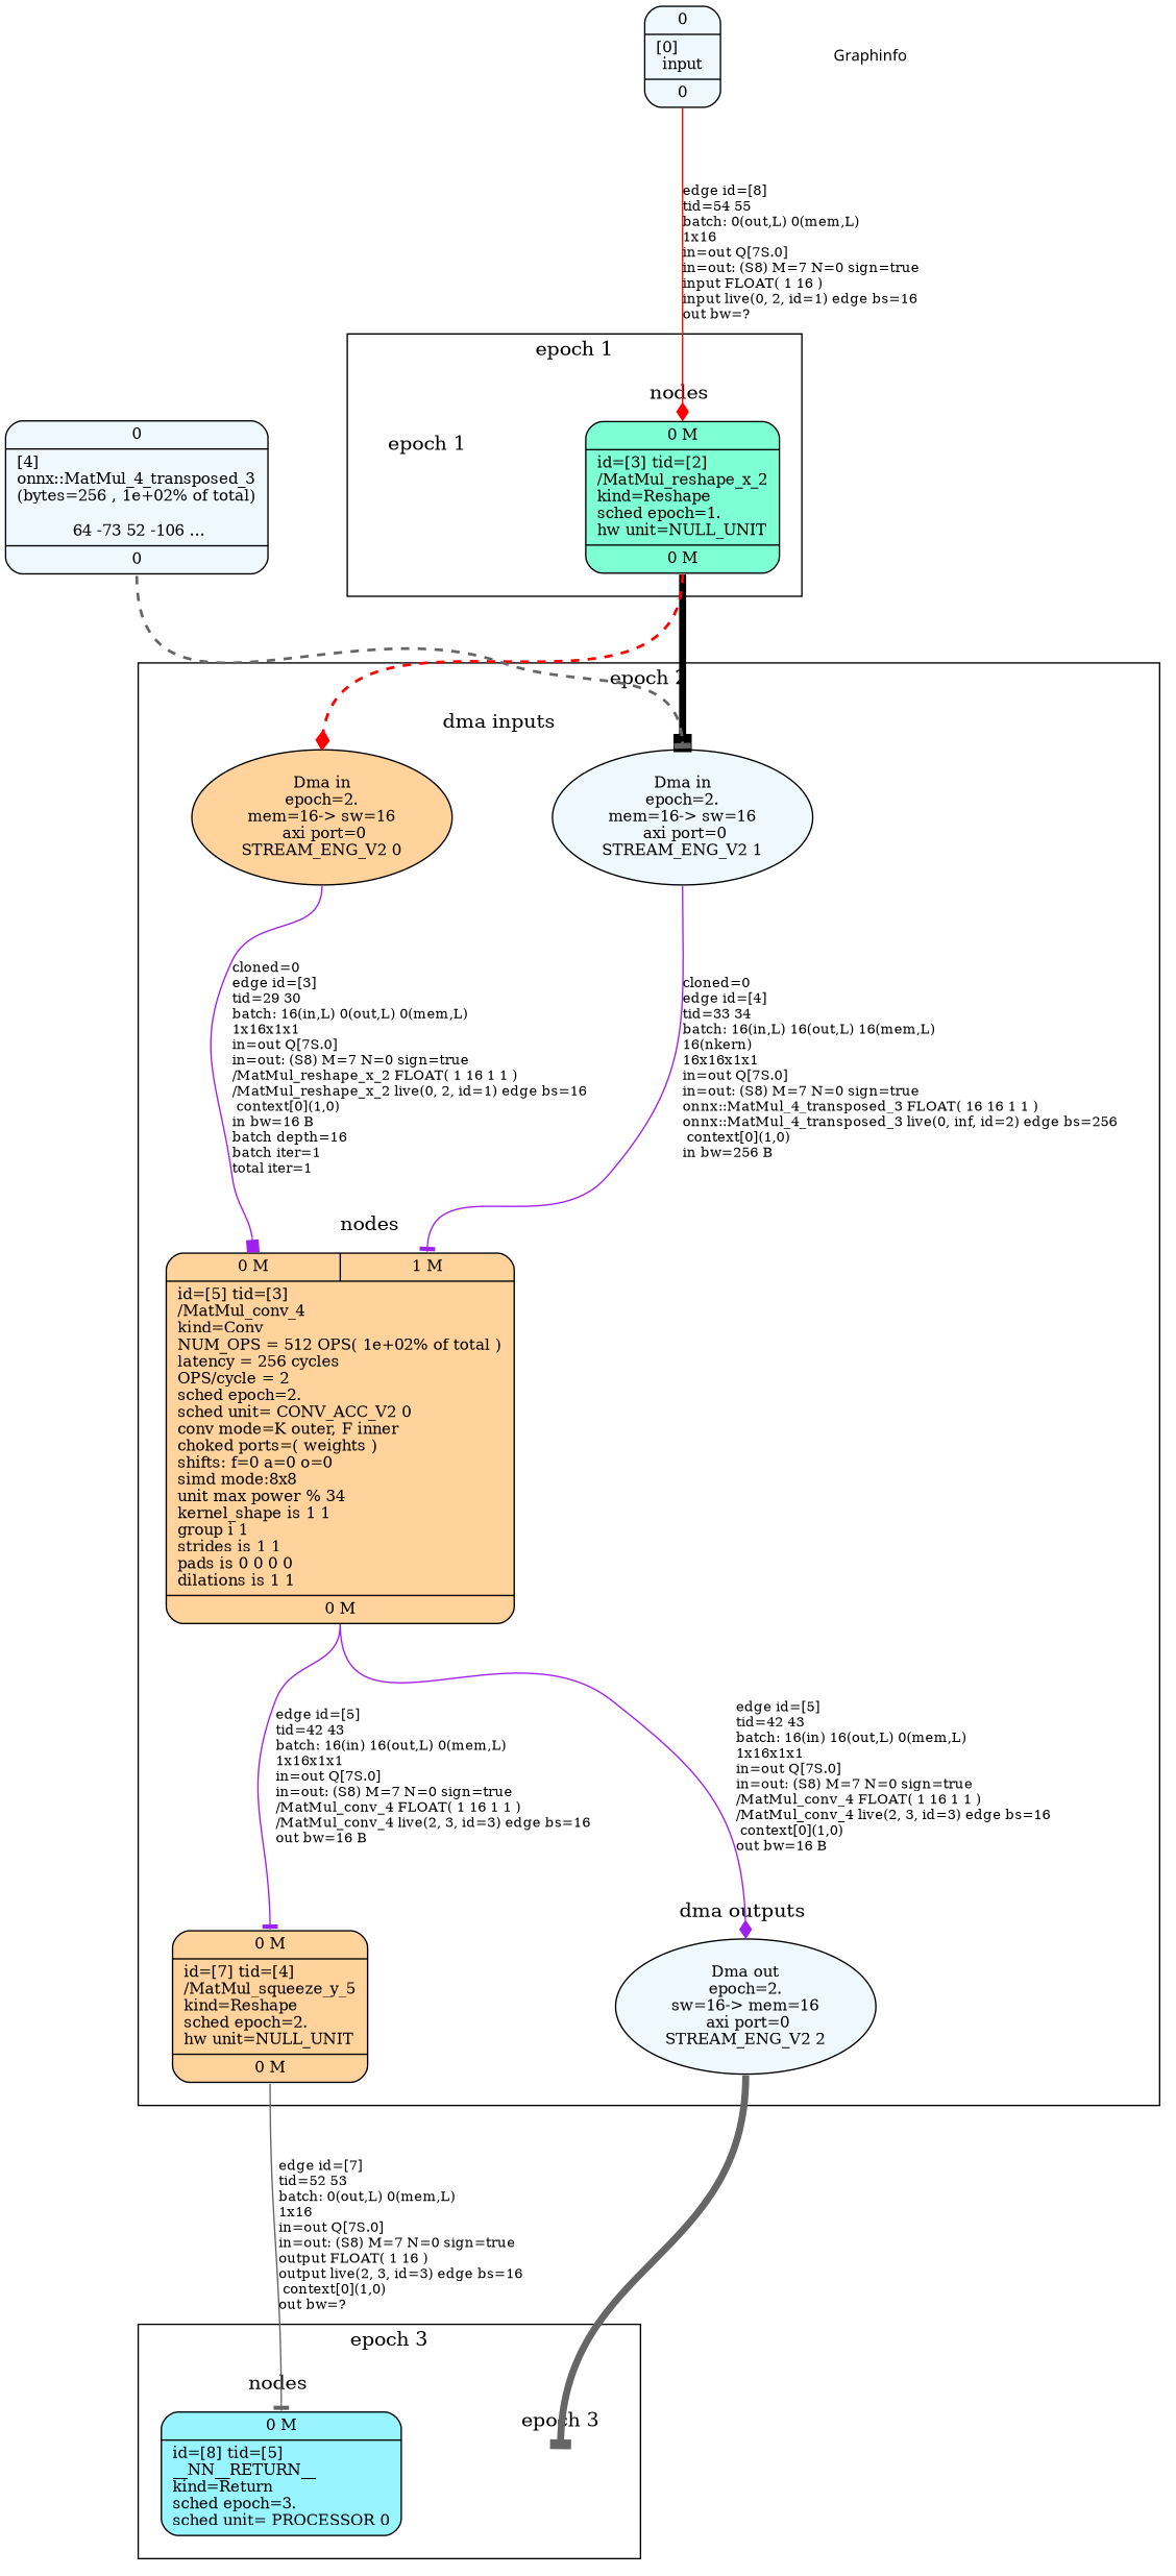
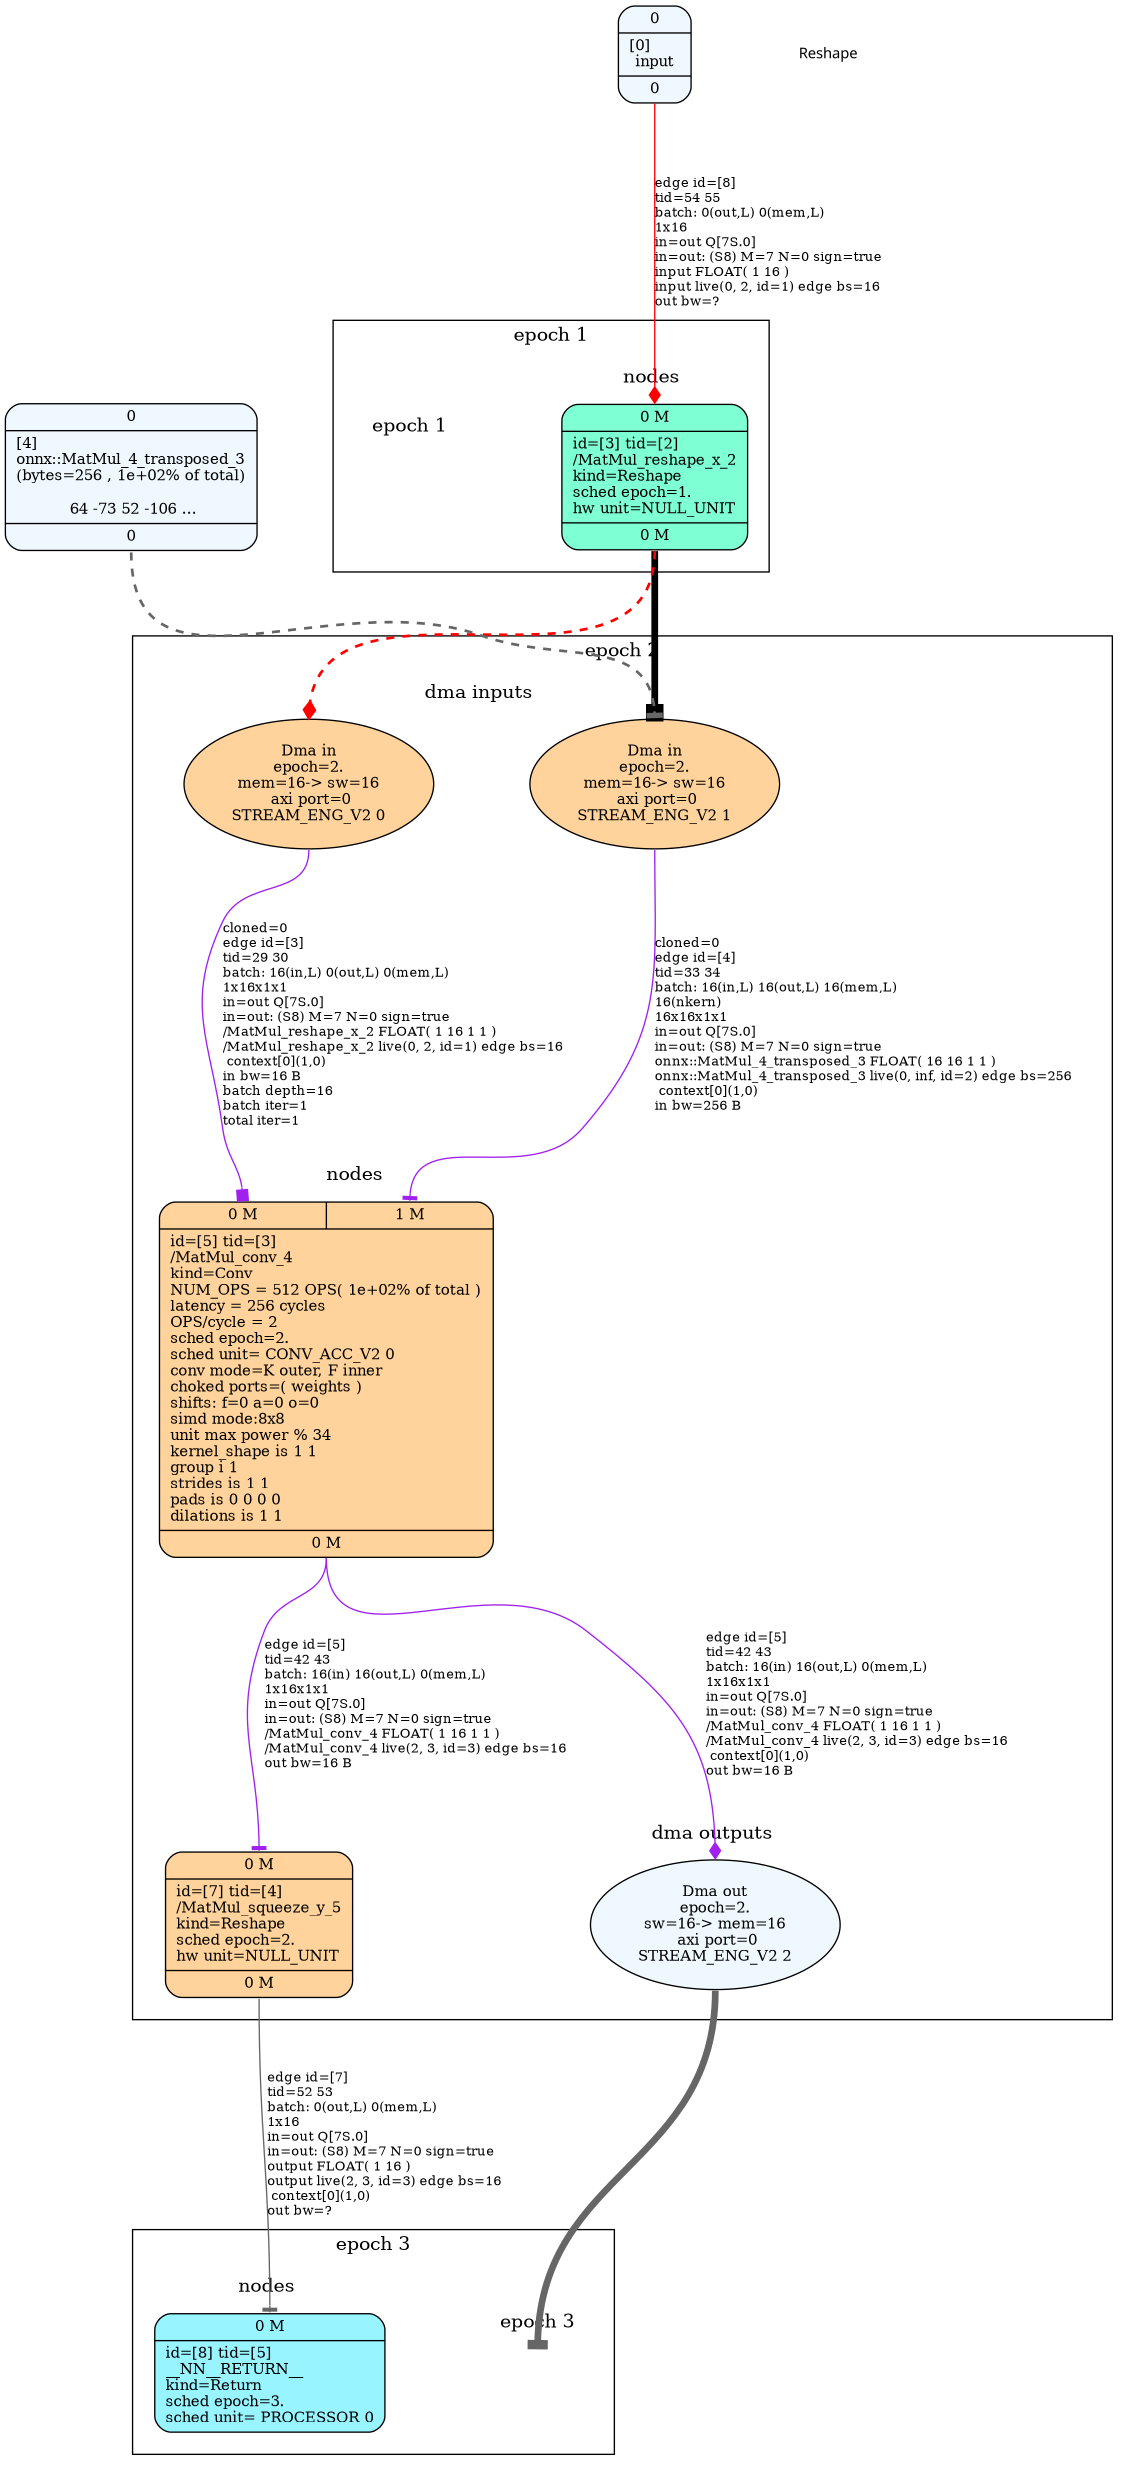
  digraph {
    compound=true
    fontsize=11
    nodesep=1
    rankdir=BU
    ranksep=1.5
    splines=spline
    node [fillcolor=burlywood1 fontsize=11 shape=record style="rounded,filled"]
    edge [arrowhead=tee color=purple fontsize=10 headport=n tailport="o0:s"]
    n1 [fillcolor=aquamarine label="{ { < i0>  0 M } | id=[3] tid=[2]\l/MatMul_reshape_x_2\lkind=Reshape\lsched epoch=1.\lhw unit=NULL_UNIT\l | { < o0>  0 M } }"]
    dummy_1 [style=invis fillcolor="" shape=""]
    n3 [label="{ { < i0>  0 M  | < i1>  1 M } | id=[5] tid=[3]\l/MatMul_conv_4\lkind=Conv\lNUM_OPS = 512 OPS( 1e+02% of total )\llatency = 256 cycles\lOPS/cycle = 2\lsched epoch=2.\lsched unit= CONV_ACC_V2 0\lconv mode=K outer, F inner\lchoked ports=( weights  )\lshifts: f=0 a=0 o=0\lsimd mode:8x8\lunit max power % 34\lkernel_shape is 1 1\lgroup i 1\lstrides is 1 1\lpads is 0 0 0 0\ldilations is 1 1\l | { < o0>  0 M } }"]
    n4 [label="{ { < i0>  0 M } | id=[7] tid=[4]\l/MatMul_squeeze_y_5\lkind=Reshape\lsched epoch=2.\lhw unit=NULL_UNIT\l | { < o0>  0 M } }"]
-   n5 [fillcolor=aliceblue label="Dma in\nepoch=2.\nmem=16-> sw=16\n axi port=0\nSTREAM_ENG_V2 1" shape=ellipse width=0.1]
+   n5 [label="Dma in\nepoch=2.\nmem=16-> sw=16\n axi port=0\nSTREAM_ENG_V2 1" shape=ellipse width=0.1]
    n6 [label="Dma in\nepoch=2.\nmem=16-> sw=16\n axi port=0\nSTREAM_ENG_V2 0" shape=ellipse width=0.1]
    n7 [fillcolor=aliceblue label="Dma out\nepoch=2.\nsw=16-> mem=16\n axi port=0\nSTREAM_ENG_V2 2" shape=ellipse width=0.1]
    n8 [fillcolor=cadetblue1 label="{ { < i0>  0 M } | id=[8] tid=[5]\l__NN__RETURN__\lkind=Return\lsched epoch=3.\lsched unit= PROCESSOR 0\l}"]
    dummy_3 [style=invis fillcolor="" shape=""]
-   Graphinfo [color=black fontname="Arial-Bold" shape=plaintext style=rounded fillcolor=""]
+   Graphinfo [color=black fontname="Arial-Bold" shape=plaintext style=rounded label=Reshape fillcolor=""]
    n11 [fillcolor=aliceblue label="{ { <i0> 0} |  [4]\lonnx::MatMul_4_transposed_3\l(bytes=256 , 1e+02% of total)\l\l 64 -73 52 -106 ... | { <o0> 0} }"]
    n12 [fillcolor=aliceblue label="{ { <i0> 0} |  [0]\linput | { <o0> 0} }"]
    subgraph cluster_1 {
      fontsize=14
      label="epoch 1"
      subgraph cluster_2 {
        fontsize=14
        label="epoch 1"
        peripheries=0
        dummy_1
      }
      subgraph cluster_3 {
        fontsize=14
        label="nodes "
        peripheries=0
        n1
      }
    }
    subgraph cluster_4 {
      fontsize=14
      label="epoch 2"
      subgraph cluster_5 {
        fontsize=14
        label="nodes "
        peripheries=0
        n3
        n4
      }
      subgraph cluster_6 {
        fontsize=14
        label="dma inputs "
        peripheries=0
        n5
        n6
      }
      subgraph cluster_7 {
        fontsize=14
        label="dma outputs "
        peripheries=0
        n7
      }
    }
    subgraph cluster_8 {
      fontsize=14
      label="epoch 3"
      subgraph cluster_9 {
        fontsize=14
        label="nodes "
        peripheries=0
        n8
      }
      subgraph cluster_10 {
        fontsize=14
        label="epoch 3"
        peripheries=0
        dummy_3
      }
    }
    n1 -> n5 [arrowhead=box color=black penwidth=5 strength=1000 tailport=s]
    n1 -> n6 [arrowhead=diamond color=red penwidth=2 style=dashed]
    n3 -> n4 [headport="i0:n" label="edge id=[5]\ltid=42 43\lbatch: 16(in) 16(out,L) 0(mem,L) \l1x16x1x1\lin=out Q[7S.0]\lin=out: (S8) M=7 N=0 sign=true\l/MatMul_conv_4 FLOAT( 1 16 1 1 )\l/MatMul_conv_4 live(2, 3, id=3) edge bs=16\lout bw=16 B\l"]
    n3 -> n7 [arrowhead=diamond label="edge id=[5]\ltid=42 43\lbatch: 16(in) 16(out,L) 0(mem,L) \l1x16x1x1\lin=out Q[7S.0]\lin=out: (S8) M=7 N=0 sign=true\l/MatMul_conv_4 FLOAT( 1 16 1 1 )\l/MatMul_conv_4 live(2, 3, id=3) edge bs=16\l context[0](1,0)\lout bw=16 B\l"]
    n4 -> n8 [color=gray40 headport="i0:n" label="edge id=[7]\ltid=52 53\lbatch: 0(out,L) 0(mem,L) \l1x16\lin=out Q[7S.0]\lin=out: (S8) M=7 N=0 sign=true\loutput FLOAT( 1 16 )\loutput live(2, 3, id=3) edge bs=16\l context[0](1,0)\lout bw=?\l"]
    n5 -> n3 [headport="i1:n" label="cloned=0\ledge id=[4]\ltid=33 34\lbatch: 16(in,L) 16(out,L) 16(mem,L) \l16(nkern) \l16x16x1x1\lin=out Q[7S.0]\lin=out: (S8) M=7 N=0 sign=true\lonnx::MatMul_4_transposed_3 FLOAT( 16 16 1 1 )\lonnx::MatMul_4_transposed_3 live(0, inf, id=2) edge bs=256\l context[0](1,0)\lin bw=256 B\l" tailport=s]
    n6 -> n3 [arrowhead=box headport="i0:n" label="cloned=0\ledge id=[3]\ltid=29 30\lbatch: 16(in,L) 0(out,L) 0(mem,L) \l1x16x1x1\lin=out Q[7S.0]\lin=out: (S8) M=7 N=0 sign=true\l/MatMul_reshape_x_2 FLOAT( 1 16 1 1 )\l/MatMul_reshape_x_2 live(0, 2, id=1) edge bs=16\l context[0](1,0)\lin bw=16 B\lbatch depth=16\lbatch iter=1\ltotal iter=1\l" tailport=s]
    n7 -> dummy_3 [color=gray40 penwidth=5 strength=1000 tailport=s]
    n11 -> n5 [color=gray40 penwidth=2 style=dashed]
    n12 -> n1 [arrowhead=diamond color=red headport="i0:n" label="edge id=[8]\ltid=54 55\lbatch: 0(out,L) 0(mem,L) \l1x16\lin=out Q[7S.0]\lin=out: (S8) M=7 N=0 sign=true\linput FLOAT( 1 16 )\linput live(0, 2, id=1) edge bs=16\lout bw=?\l"]
  }
